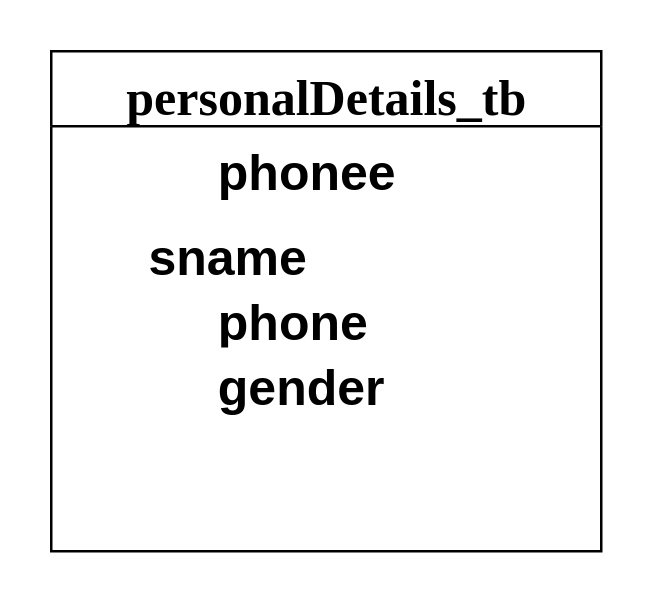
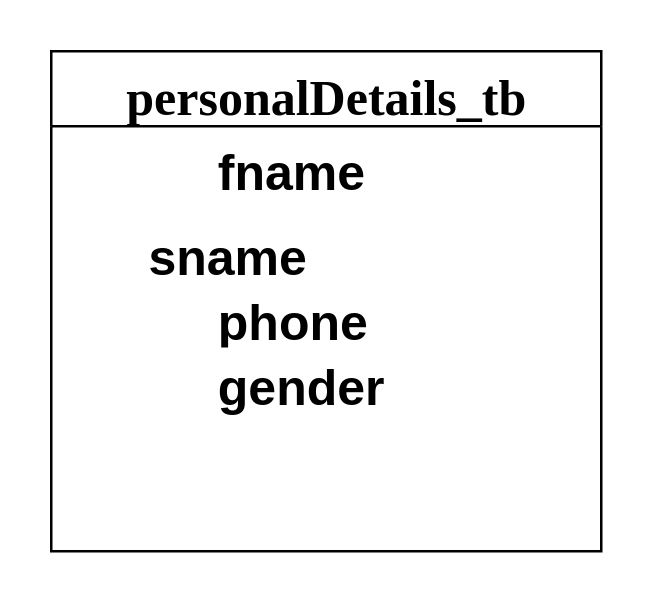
  <mxCell id="0" />
  <mxCell id="1" parent="0" />
  <mxCell id="2" value="&lt;font style=&quot;font-size: 20px;&quot;&gt;personalDetails_tb&lt;/font&gt;" style="swimlane;html=1;fontStyle=1;align=center;verticalAlign=top;childLayout=stackLayout;horizontal=1;startSize=30;horizontalStack=0;resizeParent=1;resizeLast=0;collapsible=1;marginBottom=0;swimlaneFillColor=#ffffff;rounded=0;shadow=0;comic=0;labelBackgroundColor=none;strokeWidth=1;fillColor=none;fontFamily=Verdana;fontSize=12" parent="1" vertex="1"><mxGeometry x="20" y="20" width="220" height="200" as="geometry" /></mxCell>
- <mxCell id="3" value="&lt;b&gt;&lt;font style=&quot;font-size: 20px;&quot;&gt;&amp;nbsp; &amp;nbsp; &amp;nbsp; &amp;nbsp; &amp;nbsp; &amp;nbsp;phone&lt;/font&gt;&lt;font style=&quot;font-size: 20px;&quot;&gt;e&lt;/font&gt;&lt;/b&gt;" style="text;html=1;strokeColor=none;fillColor=none;align=left;verticalAlign=top;spacingLeft=4;spacingRight=4;whiteSpace=wrap;overflow=hidden;rotatable=0;points=[[0,0.5],[1,0.5]];portConstraint=eastwest;" parent="2" vertex="1"><mxGeometry y="30" width="220" height="34" as="geometry" /></mxCell>
+ <mxCell id="3" value="&lt;b&gt;&lt;font style=&quot;font-size: 20px;&quot;&gt;&amp;nbsp; &amp;nbsp; &amp;nbsp; &amp;nbsp; &amp;nbsp; &amp;nbsp;fnam&lt;/font&gt;&lt;font style=&quot;font-size: 20px;&quot;&gt;e&lt;/font&gt;&lt;/b&gt;" style="text;html=1;strokeColor=none;fillColor=none;align=left;verticalAlign=top;spacingLeft=4;spacingRight=4;whiteSpace=wrap;overflow=hidden;rotatable=0;points=[[0,0.5],[1,0.5]];portConstraint=eastwest;" parent="2" vertex="1"><mxGeometry y="30" width="220" height="34" as="geometry" /></mxCell>
  <mxCell id="4" value="&lt;b&gt;&lt;font style=&quot;font-size: 20px;&quot;&gt;&amp;nbsp; &lt;span style=&quot;white-space: pre;&quot;&gt; &lt;/span&gt;&amp;nbsp; &amp;nbsp;sname&lt;/font&gt;&lt;/b&gt;" style="text;html=1;strokeColor=none;fillColor=none;align=left;verticalAlign=top;spacingLeft=4;spacingRight=4;whiteSpace=wrap;overflow=hidden;rotatable=0;points=[[0,0.5],[1,0.5]];portConstraint=eastwest;" parent="2" vertex="1"><mxGeometry y="64" width="220" height="26" as="geometry" /></mxCell>
  <mxCell id="5" value="&lt;font style=&quot;font-size: 20px;&quot;&gt;&lt;b&gt;&amp;nbsp; &amp;nbsp; &amp;nbsp; &amp;nbsp; &amp;nbsp; &amp;nbsp;phone&lt;/b&gt;&lt;/font&gt;" style="text;html=1;strokeColor=none;fillColor=none;align=left;verticalAlign=top;spacingLeft=4;spacingRight=4;whiteSpace=wrap;overflow=hidden;rotatable=0;points=[[0,0.5],[1,0.5]];portConstraint=eastwest;" parent="2" vertex="1"><mxGeometry y="90" width="220" height="26" as="geometry" /></mxCell>
  <mxCell id="6" value="&lt;font style=&quot;font-size: 20px;&quot;&gt;&lt;b&gt;&amp;nbsp; &amp;nbsp; &amp;nbsp; &amp;nbsp; &amp;nbsp; &amp;nbsp;gender&lt;/b&gt;&lt;/font&gt;" style="text;html=1;strokeColor=none;fillColor=none;align=left;verticalAlign=top;spacingLeft=4;spacingRight=4;whiteSpace=wrap;overflow=hidden;rotatable=0;points=[[0,0.5],[1,0.5]];portConstraint=eastwest;" parent="2" vertex="1"><mxGeometry y="116" width="220" height="28" as="geometry" /></mxCell>
